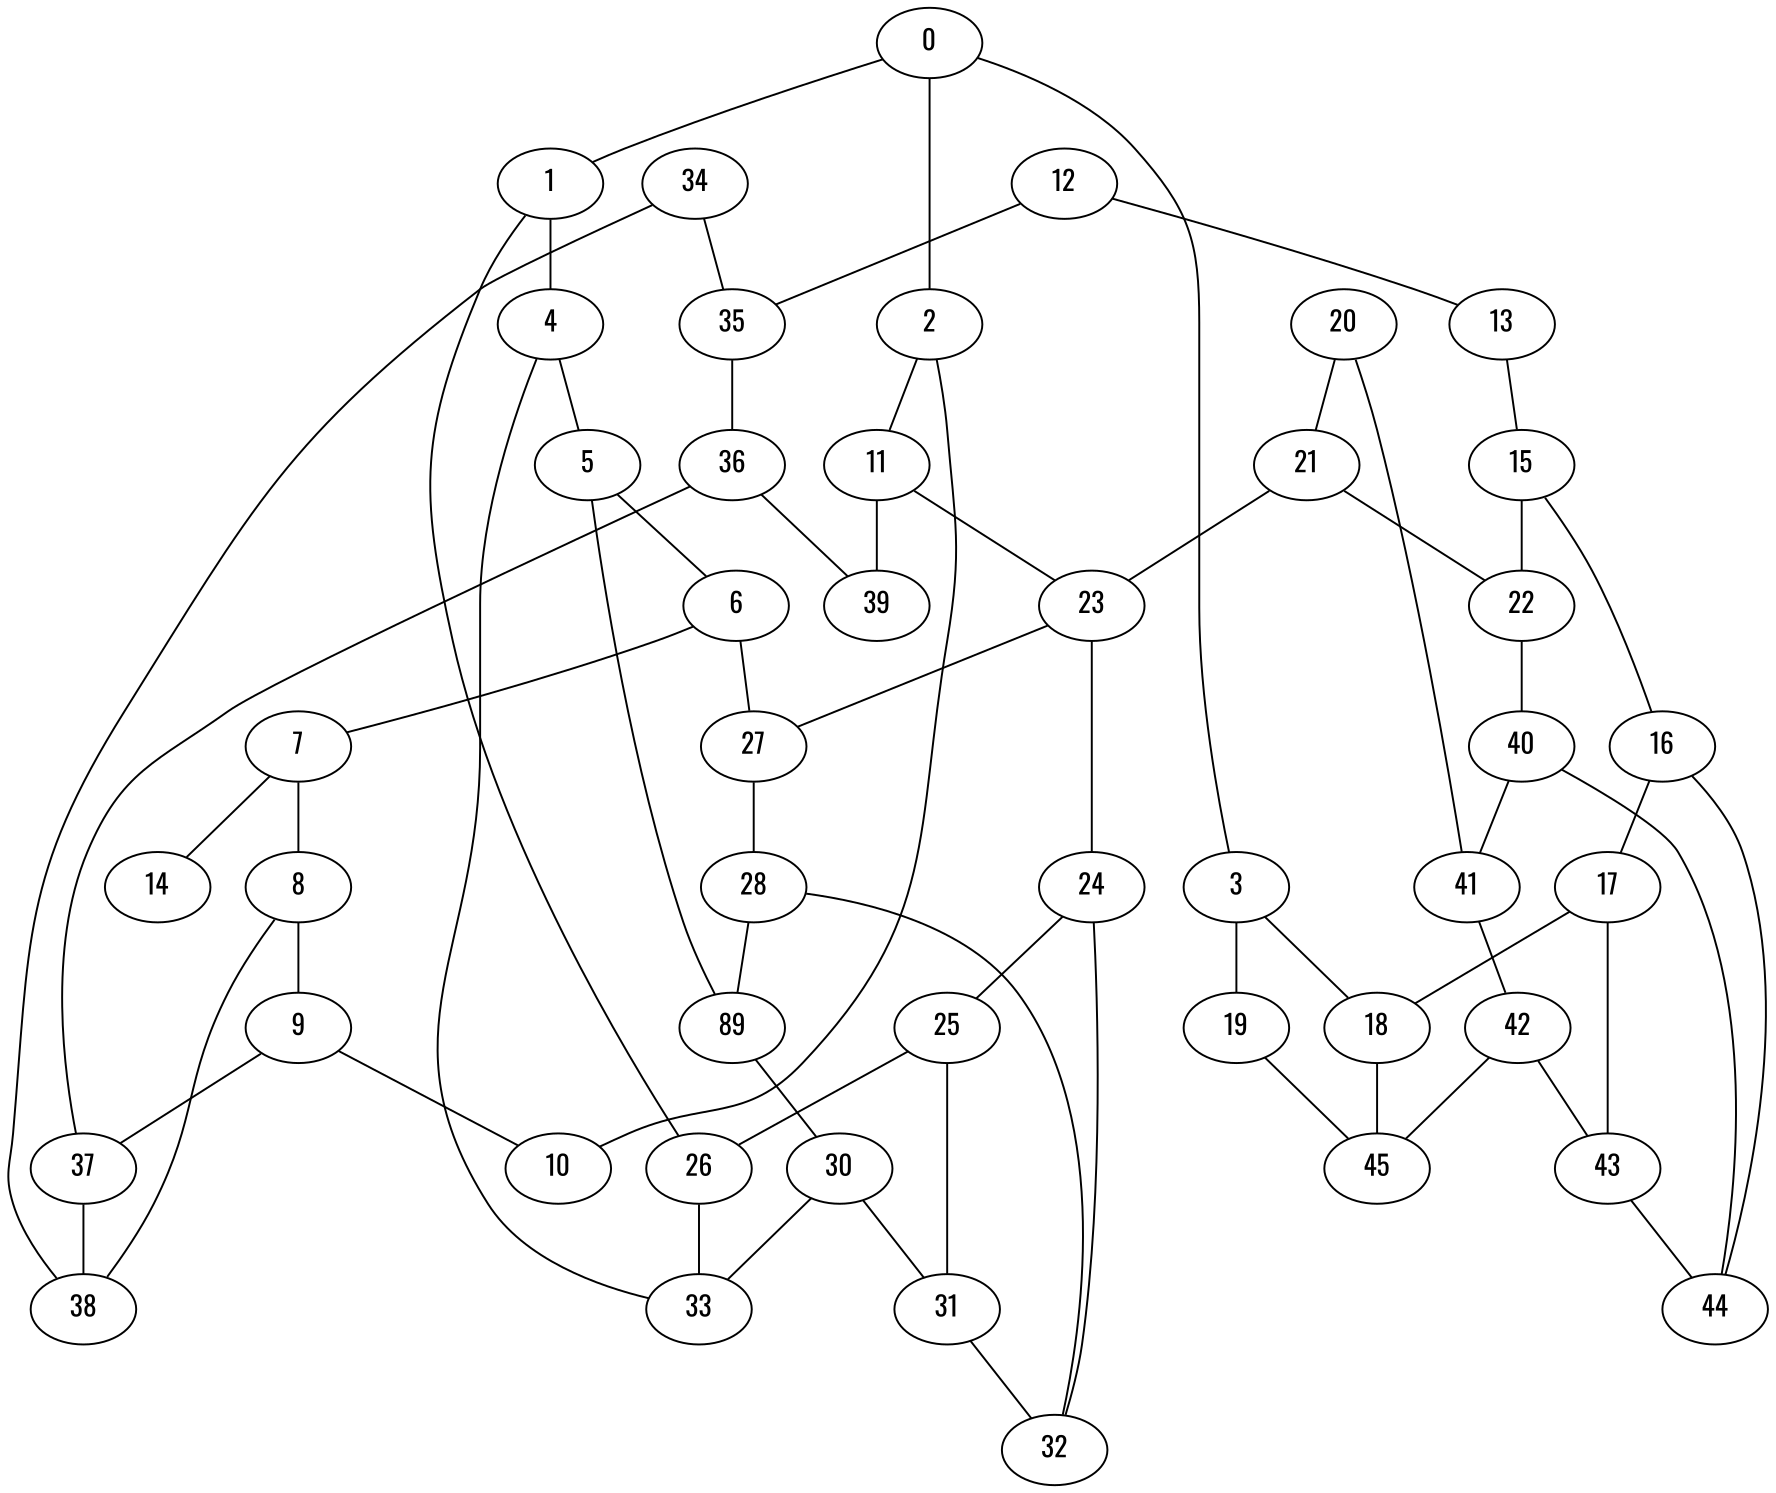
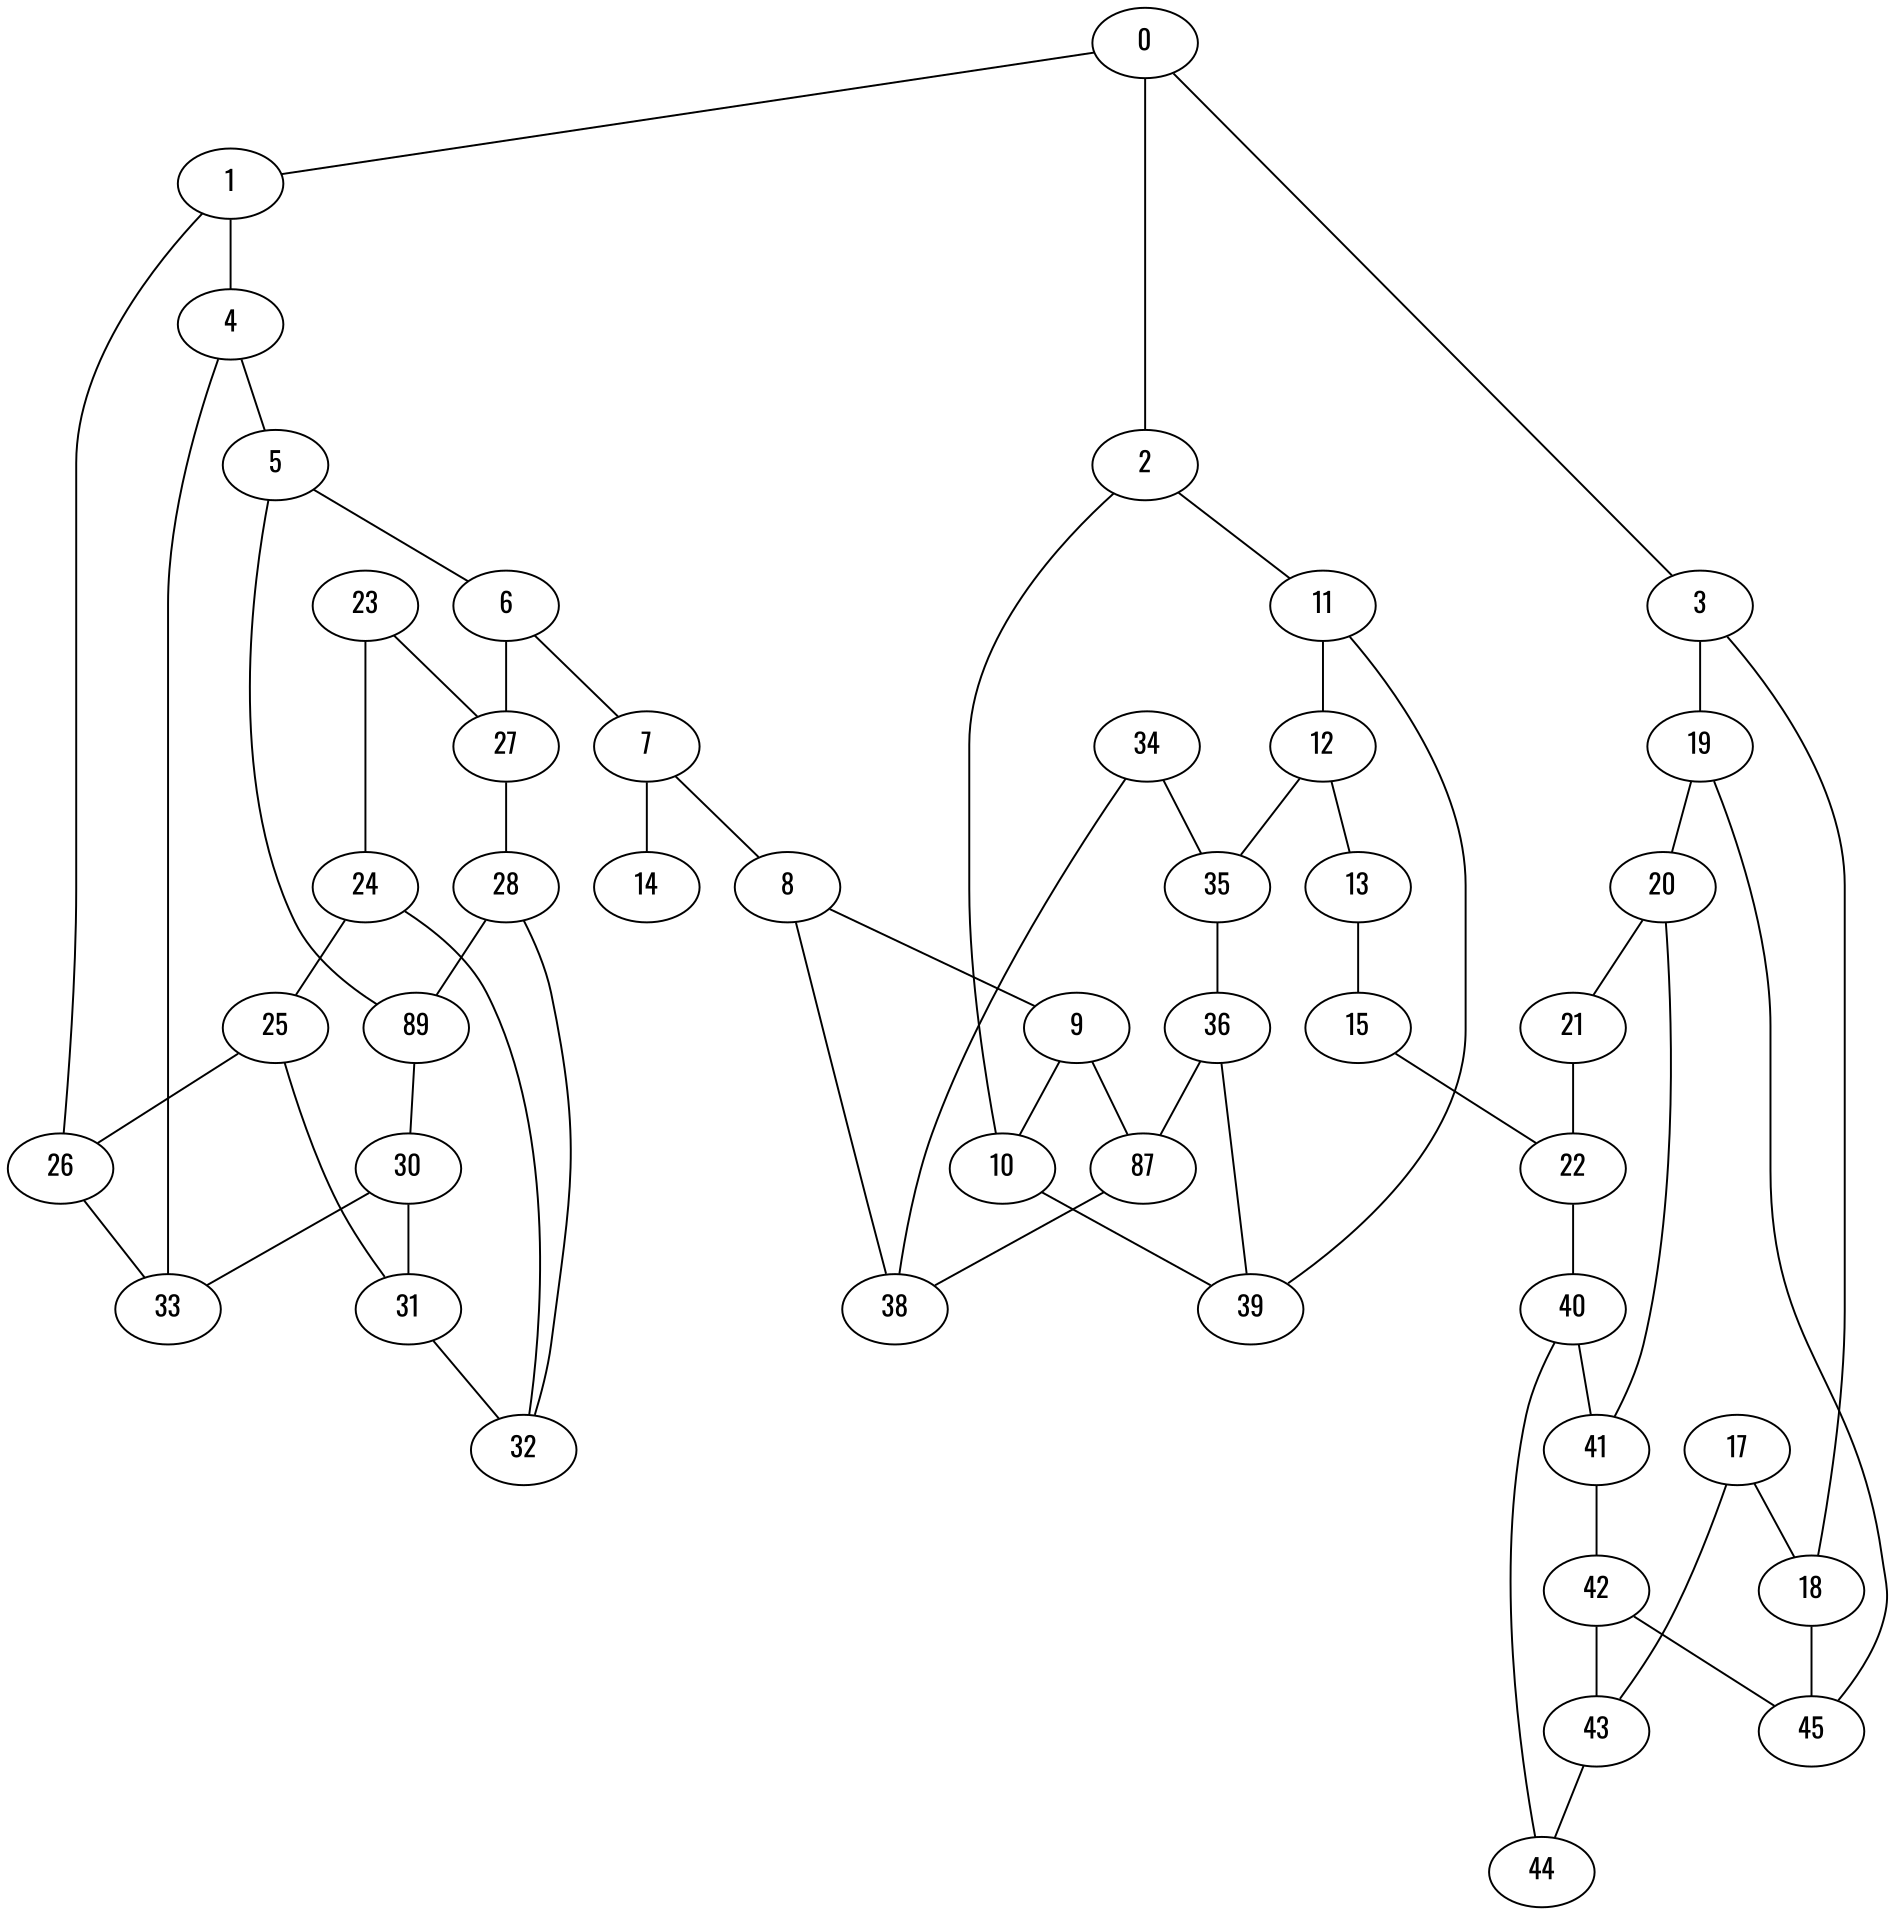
  graph {
    fontname=Oswald
    node [fontname=Oswald]
    edge [fontname=Oswald]
    0
    1
    2
    3
    4
    26
    10
    11
    18
    19
    5
    33
    39
    12
    45
    20
    6
    n18 [label=89]
    13
    35
    21
    41
    7
    27
    30
    8
    14
    28
    31
    9
    38
    32
-   37
+   37 [label=87]
    34
    15
    36
-   16
    22
    17
    44
    40
    43
    23
    42
    24
    25
    0 -- 1
    0 -- 2
    0 -- 3
    1 -- 4
    1 -- 26
    2 -- 10
    2 -- 11
    3 -- 18
    3 -- 19
    4 -- 5
    4 -- 33
    26 -- 33
+   10 -- 39
    11 -- 39
-   11 -- 23
+   11 -- 12
    18 -- 45
    19 -- 45
+   19 -- 20
    5 -- 6
    5 -- n18
    12 -- 13
    12 -- 35
    20 -- 21
    20 -- 41
    6 -- 7
    6 -- 27
    n18 -- 30
    13 -- 15
    35 -- 36
    21 -- 22
-   21 -- 23
    41 -- 42
    7 -- 8
    7 -- 14
    27 -- 28
    30 -- 33
    30 -- 31
    8 -- 9
    8 -- 38
    28 -- n18
    28 -- 32
    31 -- 32
    9 -- 10
    9 -- 37
    37 -- 38
    34 -- 35
    34 -- 38
-   15 -- 16
    15 -- 22
    36 -- 39
    36 -- 37
-   16 -- 17
-   16 -- 44
    22 -- 40
    17 -- 18
    17 -- 43
    40 -- 41
    40 -- 44
    43 -- 44
    23 -- 27
    23 -- 24
    42 -- 45
    42 -- 43
    24 -- 32
    24 -- 25
    25 -- 26
    25 -- 31
  }
